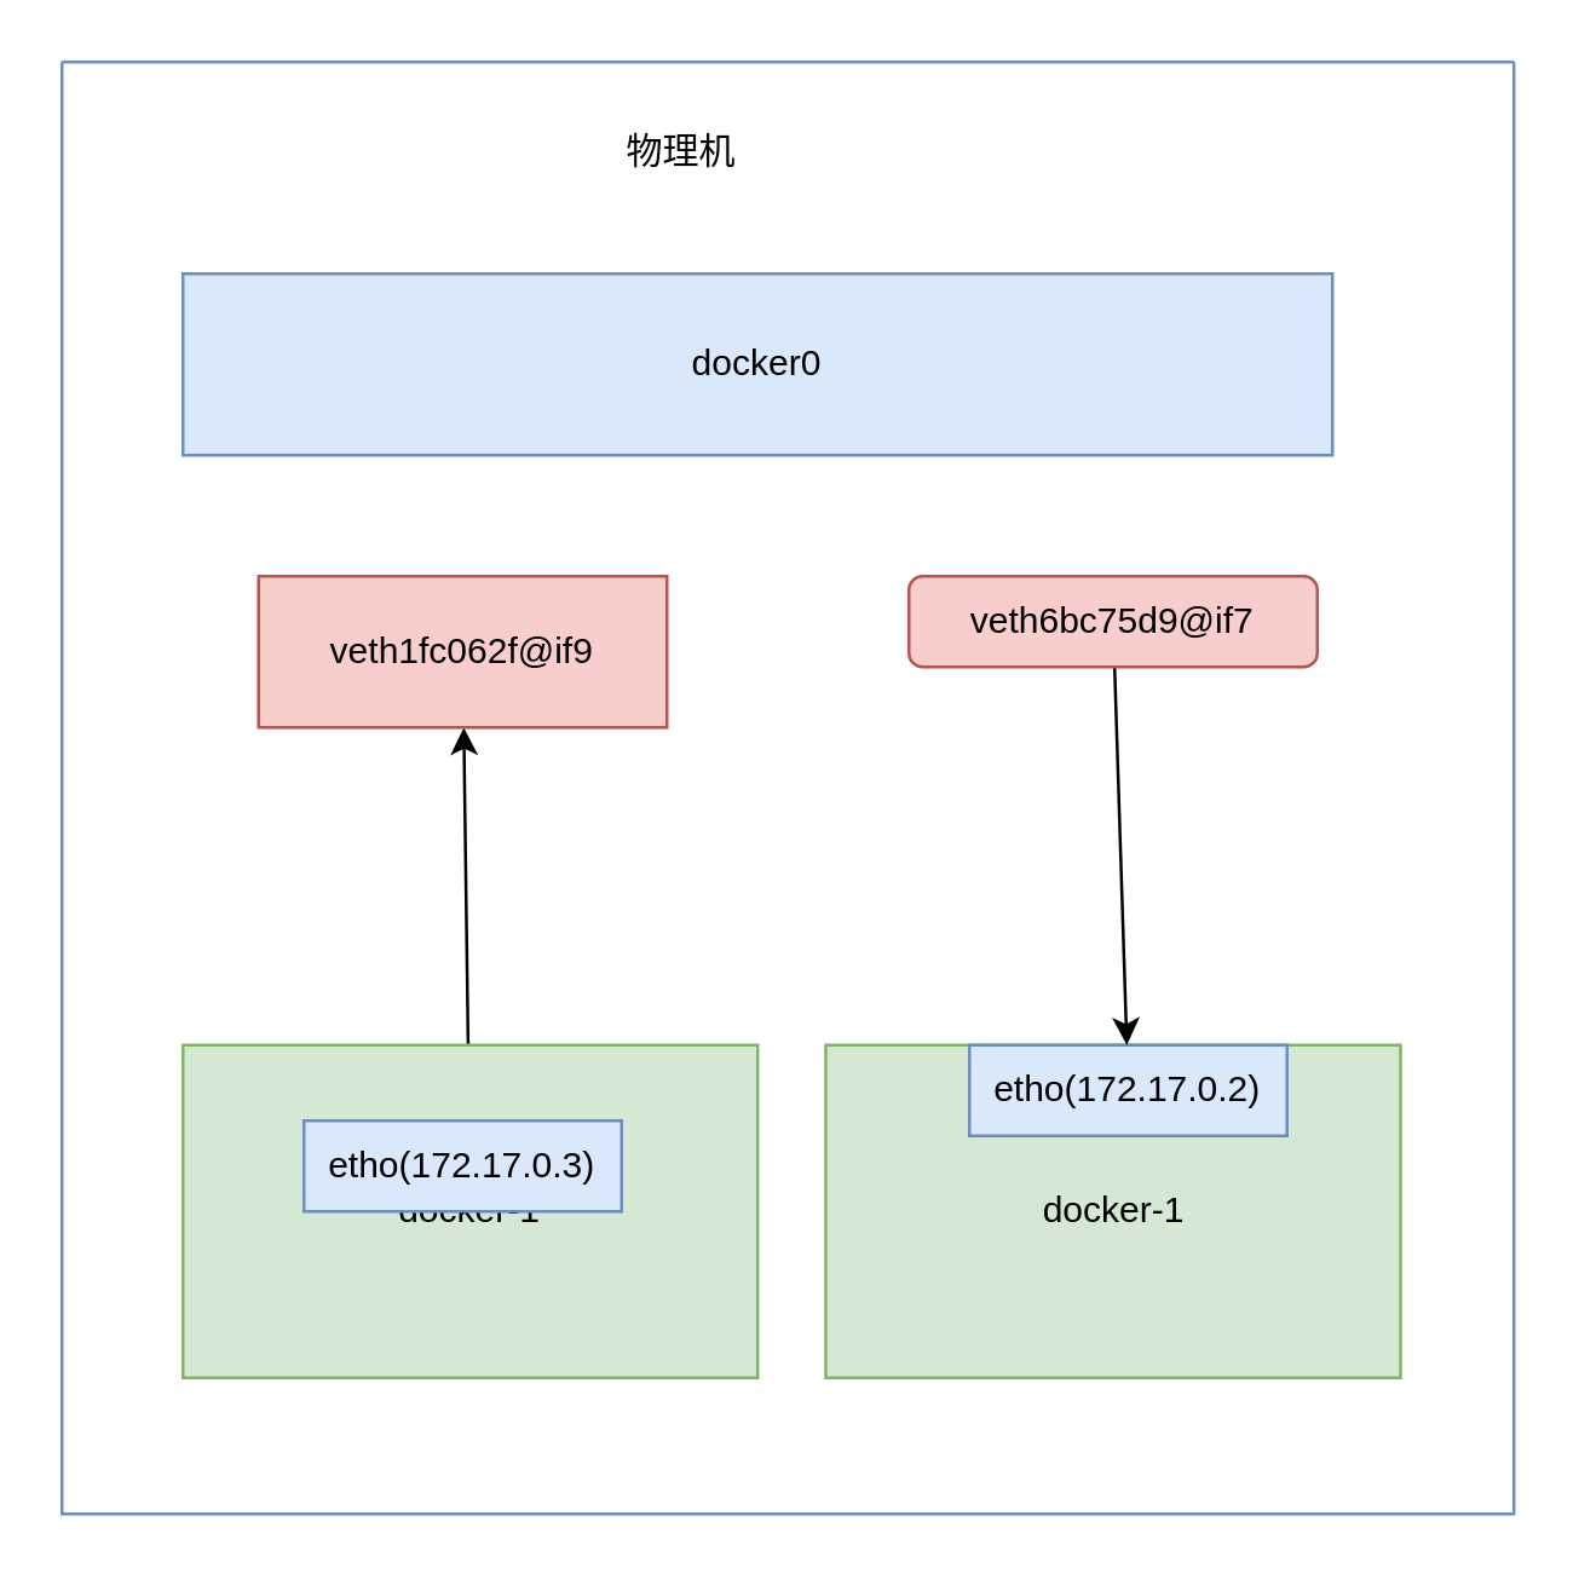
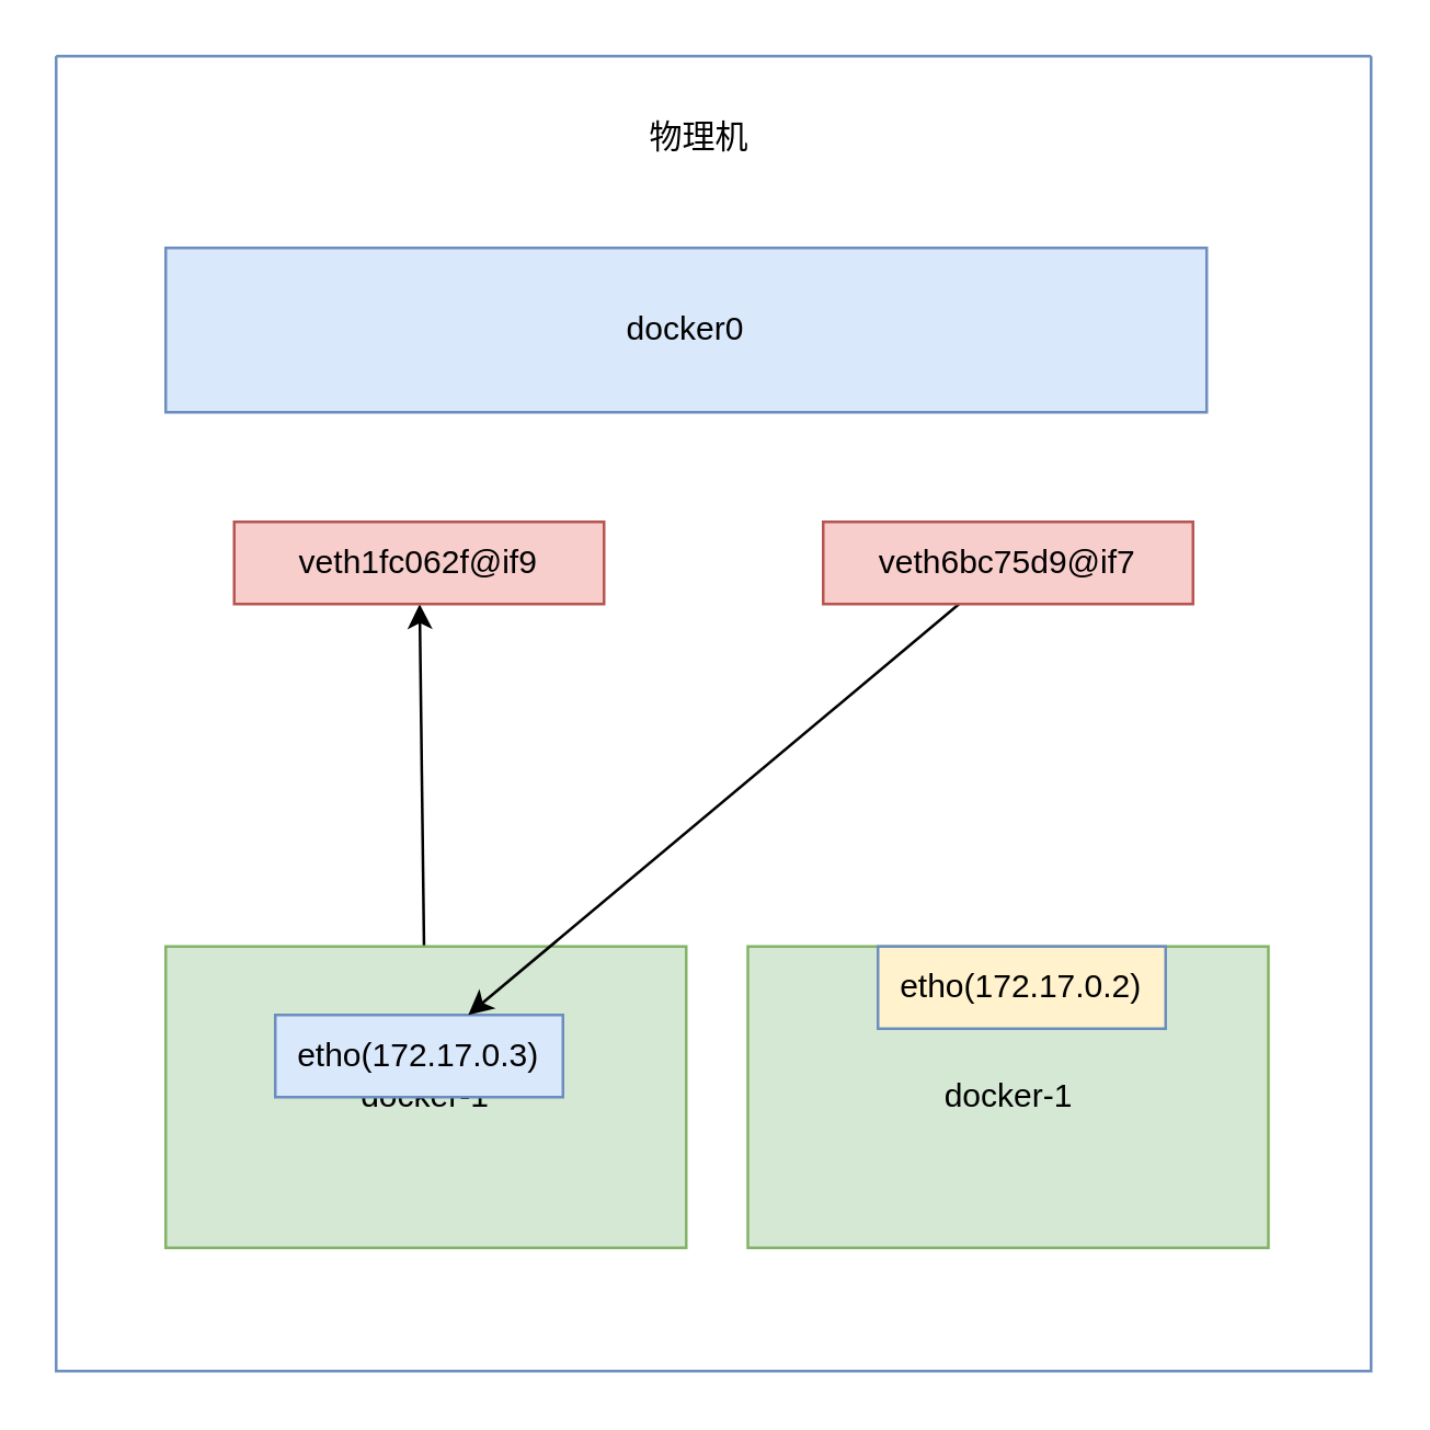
  <mxCell id="0" />
  <mxCell id="1" parent="0" />
  <mxCell id="2" value="" style="swimlane;startSize=0;fillColor=#dae8fc;strokeColor=#6c8ebf;" parent="1" vertex="1"><mxGeometry x="20" y="20" width="480" height="480" as="geometry" /></mxCell>
- <mxCell id="3" value="物理机" style="text;html=1;strokeColor=none;fillColor=none;align=center;verticalAlign=middle;whiteSpace=wrap;rounded=0;" parent="2" vertex="1"><mxGeometry x="110" y="10" width="190" height="40" as="geometry" /></mxCell>
+ <mxCell id="3" value="物理机" style="text;html=1;strokeColor=none;fillColor=none;align=center;verticalAlign=middle;whiteSpace=wrap;rounded=0;" parent="2" vertex="1"><mxGeometry x="140" y="10" width="190" height="40" as="geometry" /></mxCell>
  <mxCell id="4" style="edgeStyle=none;html=1;" parent="2" source="5" target="10" edge="1"><mxGeometry relative="1" as="geometry" /></mxCell>
  <mxCell id="5" value="docker-1" style="rounded=0;whiteSpace=wrap;html=1;fillColor=#d5e8d4;strokeColor=#82b366;" parent="2" vertex="1"><mxGeometry x="40" y="325" width="190" height="110" as="geometry" /></mxCell>
  <mxCell id="6" value="docker-1" style="rounded=0;whiteSpace=wrap;html=1;fillColor=#d5e8d4;strokeColor=#82b366;" parent="2" vertex="1"><mxGeometry x="252.5" y="325" width="190" height="110" as="geometry" /></mxCell>
  <mxCell id="7" value="docker0" style="rounded=0;whiteSpace=wrap;html=1;fillColor=#dae8fc;strokeColor=#6c8ebf;" parent="2" vertex="1"><mxGeometry x="40" y="70" width="380" height="60" as="geometry" /></mxCell>
  <mxCell id="8" value="etho(172.17.0.3)" style="rounded=0;whiteSpace=wrap;html=1;fillColor=#dae8fc;strokeColor=#6c8ebf;" parent="2" vertex="1"><mxGeometry x="80" y="350" width="105" height="30" as="geometry" /></mxCell>
- <mxCell id="9" value="etho(172.17.0.2)" style="rounded=0;whiteSpace=wrap;html=1;fillColor=#dae8fc;strokeColor=#6c8ebf;" parent="2" vertex="1"><mxGeometry x="300" y="325" width="105" height="30" as="geometry" /></mxCell>
- <mxCell id="10" value="veth1fc062f@if9" style="rounded=0;whiteSpace=wrap;html=1;fillColor=#f8cecc;strokeColor=#b85450;" parent="2" vertex="1"><mxGeometry x="65" y="170" width="135" height="50" as="geometry" /></mxCell>
- <mxCell id="11" style="edgeStyle=none;html=1;" parent="2" source="12" target="9" edge="1"><mxGeometry relative="1" as="geometry" /></mxCell>
- <mxCell id="12" value="veth6bc75d9@if7" style="whiteSpace=wrap;html=1;fillColor=#f8cecc;strokeColor=#b85450;rounded=1;" parent="2" vertex="1"><mxGeometry x="280" y="170" width="135" height="30" as="geometry" /></mxCell>
+ <mxCell id="9" value="etho(172.17.0.2)" style="rounded=0;whiteSpace=wrap;html=1;fillColor=#fff2cc;strokeColor=#6c8ebf;" parent="2" vertex="1"><mxGeometry x="300" y="325" width="105" height="30" as="geometry" /></mxCell>
+ <mxCell id="10" value="veth1fc062f@if9" style="rounded=0;whiteSpace=wrap;html=1;fillColor=#f8cecc;strokeColor=#b85450;" parent="2" vertex="1"><mxGeometry x="65" y="170" width="135" height="30" as="geometry" /></mxCell>
+ <mxCell id="11" style="edgeStyle=none;html=1;" parent="2" source="12" target="8" edge="1"><mxGeometry relative="1" as="geometry" /></mxCell>
+ <mxCell id="12" value="veth6bc75d9@if7" style="rounded=0;whiteSpace=wrap;html=1;fillColor=#f8cecc;strokeColor=#b85450;" parent="2" vertex="1"><mxGeometry x="280" y="170" width="135" height="30" as="geometry" /></mxCell>
